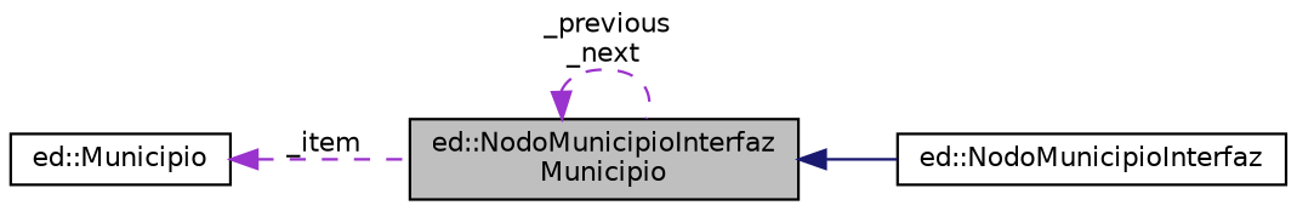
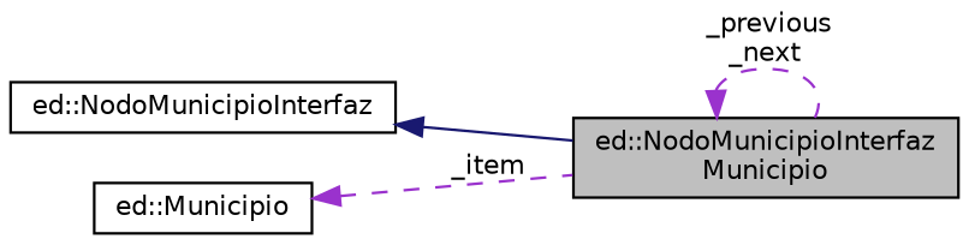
  digraph {
    rankdir=LR
    node [color=black fillcolor=white fontname=Helvetica fontsize=10 shape=record style=filled]
    edge [color=darkorchid3 dir=back fontname=Helvetica fontsize=10 labelfontname=Helvetica labelfontsize=10 style=dashed]
    n1 [fillcolor=grey75 fontcolor=black height=0.2 label="ed::NodoMunicipioInterfaz\lMunicipio" width=0.4]
    n2 [height=0.2 label="ed::NodoMunicipioInterfaz" width=0.4]
    n3 [height=0.2 label="ed::Municipio" width=0.4]
    n1 -> n1 [label=" _previous\n_next"]
-   n1 -> n2 [color=midnightblue style=solid]
+   n2 -> n1 [color=midnightblue style=solid]
    n3 -> n1 [label=" _item"]
  }
